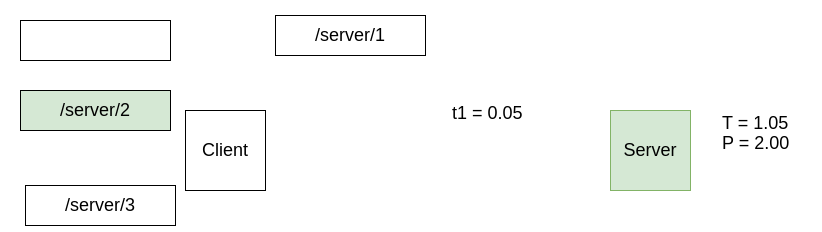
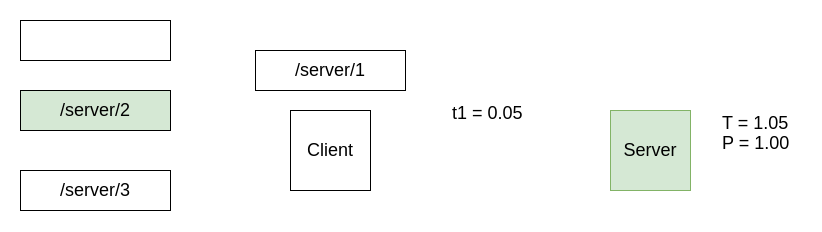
  <mxCell id="0" />
  <mxCell id="1" parent="0" />
- <mxCell id="2" value="&lt;span style=&quot;white-space: normal&quot;&gt;&lt;font style=&quot;font-size: 18px&quot;&gt;/server/1&lt;/font&gt;&lt;/span&gt;" style="rounded=0;whiteSpace=wrap;html=1;" parent="1" vertex="1"><mxGeometry x="275" y="15" width="150" height="40" as="geometry" /></mxCell>
+ <mxCell id="2" value="&lt;span style=&quot;white-space: normal&quot;&gt;&lt;font style=&quot;font-size: 18px&quot;&gt;/server/1&lt;/font&gt;&lt;/span&gt;" style="rounded=0;whiteSpace=wrap;html=1;" parent="1" vertex="1"><mxGeometry x="255" y="50" width="150" height="40" as="geometry" /></mxCell>
  <mxCell id="3" value="&lt;span style=&quot;white-space: normal&quot;&gt;&lt;font style=&quot;font-size: 18px&quot;&gt;/server/2&lt;/font&gt;&lt;/span&gt;" style="rounded=0;whiteSpace=wrap;html=1;fillColor=#d5e8d4;" parent="1" vertex="1"><mxGeometry x="20" y="90" width="150" height="40" as="geometry" /></mxCell>
- <mxCell id="4" value="&lt;span style=&quot;white-space: normal&quot;&gt;&lt;font style=&quot;font-size: 18px&quot;&gt;/server/3&lt;/font&gt;&lt;/span&gt;" style="rounded=0;whiteSpace=wrap;html=1;" parent="1" vertex="1"><mxGeometry x="25" y="185" width="150" height="40" as="geometry" /></mxCell>
- <mxCell id="5" value="&lt;font style=&quot;font-size: 18px&quot;&gt;Client&lt;/font&gt;" style="whiteSpace=wrap;html=1;aspect=fixed;" parent="1" vertex="1"><mxGeometry x="185" y="110" width="80" height="80" as="geometry" /></mxCell>
+ <mxCell id="4" value="&lt;span style=&quot;white-space: normal&quot;&gt;&lt;font style=&quot;font-size: 18px&quot;&gt;/server/3&lt;/font&gt;&lt;/span&gt;" style="rounded=0;whiteSpace=wrap;html=1;" parent="1" vertex="1"><mxGeometry x="20" y="170" width="150" height="40" as="geometry" /></mxCell>
+ <mxCell id="5" value="&lt;font style=&quot;font-size: 18px&quot;&gt;Client&lt;/font&gt;" style="whiteSpace=wrap;html=1;aspect=fixed;" parent="1" vertex="1"><mxGeometry x="290" y="110" width="80" height="80" as="geometry" /></mxCell>
  <mxCell id="6" value="&lt;font style=&quot;font-size: 18px&quot;&gt;Server&lt;/font&gt;" style="whiteSpace=wrap;html=1;aspect=fixed;fillColor=#d5e8d4;strokeColor=#82b366;" parent="1" vertex="1"><mxGeometry x="610" y="110" width="80" height="80" as="geometry" /></mxCell>
  <mxCell id="7" value="&lt;font style=&quot;font-size: 18px&quot;&gt;t1 = 0.05&lt;/font&gt;" style="text;html=1;resizable=0;points=[];autosize=1;align=left;verticalAlign=top;spacingTop=-4;" parent="1" vertex="1"><mxGeometry x="450" y="100" width="90" height="20" as="geometry" /></mxCell>
  <mxCell id="8" value="&lt;font style=&quot;font-size: 18px&quot;&gt;T = 1.05&lt;/font&gt;" style="text;html=1;resizable=0;points=[];autosize=1;align=left;verticalAlign=top;spacingTop=-4;" parent="1" vertex="1"><mxGeometry x="720" y="110" width="80" height="20" as="geometry" /></mxCell>
- <mxCell id="9" value="&lt;font style=&quot;font-size: 18px&quot;&gt;P = 2.00&lt;/font&gt;" style="text;html=1;resizable=0;points=[];autosize=1;align=left;verticalAlign=top;spacingTop=-4;" parent="1" vertex="1"><mxGeometry x="720" y="130" width="80" height="20" as="geometry" /></mxCell>
+ <mxCell id="9" value="&lt;font style=&quot;font-size: 18px&quot;&gt;P = 1.00&lt;/font&gt;" style="text;html=1;resizable=0;points=[];autosize=1;align=left;verticalAlign=top;spacingTop=-4;" parent="1" vertex="1"><mxGeometry x="720" y="130" width="80" height="20" as="geometry" /></mxCell>
  <mxCell id="10" value="" style="rounded=0;whiteSpace=wrap;html=1;" vertex="1" parent="1"><mxGeometry x="20" y="20" width="150" height="40" as="geometry" /></mxCell>
